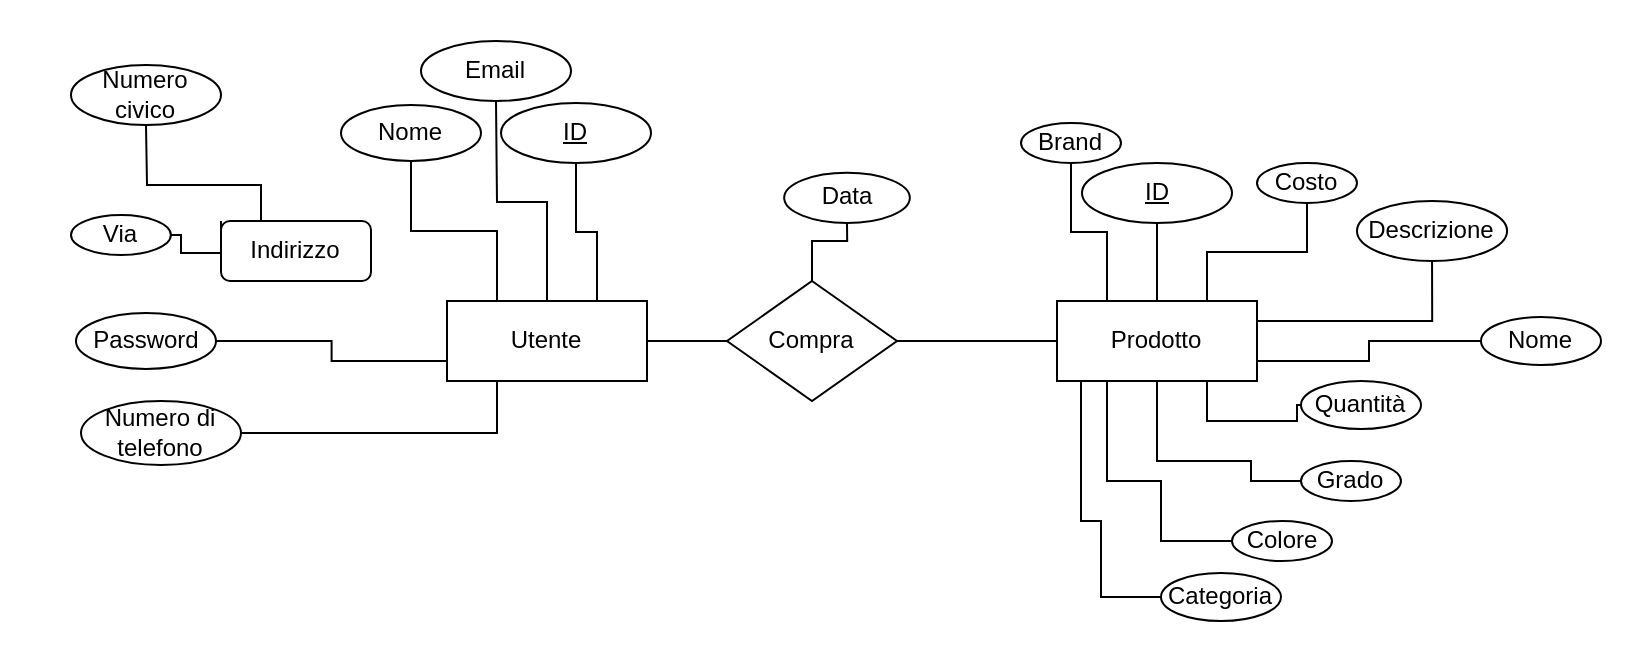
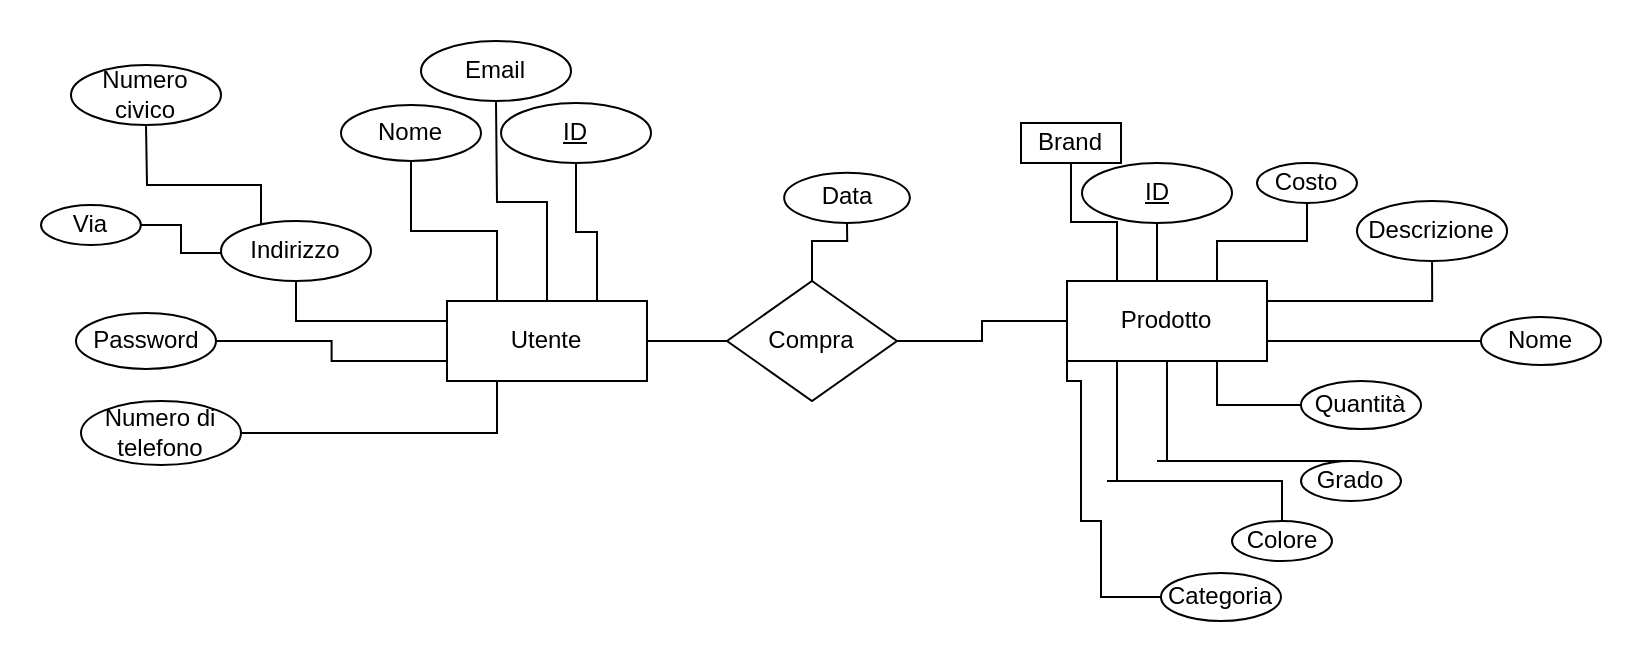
  <mxCell id="0" />
  <mxCell id="1" parent="0" />
  <mxCell id="2" value="" style="edgeStyle=orthogonalEdgeStyle;rounded=0;orthogonalLoop=1;jettySize=auto;html=1;endArrow=none;endFill=0;" edge="1" parent="1" source="12" target="22"><mxGeometry relative="1" as="geometry" /></mxCell>
  <mxCell id="3" style="edgeStyle=orthogonalEdgeStyle;rounded=0;orthogonalLoop=1;jettySize=auto;html=1;exitX=0.5;exitY=0;exitDx=0;exitDy=0;entryX=0.5;entryY=1;entryDx=0;entryDy=0;endArrow=none;endFill=0;" edge="1" parent="1" source="12" target="31"><mxGeometry relative="1" as="geometry" /></mxCell>
  <mxCell id="4" style="edgeStyle=orthogonalEdgeStyle;rounded=0;orthogonalLoop=1;jettySize=auto;html=1;exitX=0.75;exitY=0;exitDx=0;exitDy=0;endArrow=none;endFill=0;" edge="1" parent="1" source="12" target="32"><mxGeometry relative="1" as="geometry"><mxPoint x="640" y="110" as="targetPoint" /></mxGeometry></mxCell>
  <mxCell id="5" style="edgeStyle=orthogonalEdgeStyle;rounded=0;orthogonalLoop=1;jettySize=auto;html=1;exitX=1;exitY=0.25;exitDx=0;exitDy=0;endArrow=none;endFill=0;" edge="1" parent="1" source="12" target="33"><mxGeometry relative="1" as="geometry"><mxPoint x="680" y="150" as="targetPoint" /></mxGeometry></mxCell>
  <mxCell id="6" style="edgeStyle=orthogonalEdgeStyle;rounded=0;orthogonalLoop=1;jettySize=auto;html=1;exitX=1;exitY=0.75;exitDx=0;exitDy=0;endArrow=none;endFill=0;" edge="1" parent="1" source="12" target="35"><mxGeometry relative="1" as="geometry"><mxPoint x="750" y="180.048" as="targetPoint" /></mxGeometry></mxCell>
  <mxCell id="7" style="edgeStyle=orthogonalEdgeStyle;rounded=0;orthogonalLoop=1;jettySize=auto;html=1;exitX=0.75;exitY=1;exitDx=0;exitDy=0;endArrow=none;endFill=0;entryX=0;entryY=0.5;entryDx=0;entryDy=0;" edge="1" parent="1" source="12" target="36"><mxGeometry relative="1" as="geometry"><mxPoint x="700" y="230" as="targetPoint" /></mxGeometry></mxCell>
  <mxCell id="8" style="edgeStyle=orthogonalEdgeStyle;rounded=0;orthogonalLoop=1;jettySize=auto;html=1;exitX=0.5;exitY=1;exitDx=0;exitDy=0;endArrow=none;endFill=0;" edge="1" parent="1" source="12" target="37"><mxGeometry relative="1" as="geometry"><mxPoint x="640" y="250" as="targetPoint" /><Array as="points"><mxPoint x="578" y="230" /><mxPoint x="625" y="230" /></Array></mxGeometry></mxCell>
  <mxCell id="9" style="edgeStyle=orthogonalEdgeStyle;rounded=0;orthogonalLoop=1;jettySize=auto;html=1;exitX=0.25;exitY=1;exitDx=0;exitDy=0;endArrow=none;endFill=0;" edge="1" parent="1" source="12" target="38"><mxGeometry relative="1" as="geometry"><mxPoint x="580" y="280" as="targetPoint" /><Array as="points"><mxPoint x="553" y="240" /><mxPoint x="580" y="240" /></Array></mxGeometry></mxCell>
  <mxCell id="10" style="edgeStyle=orthogonalEdgeStyle;rounded=0;orthogonalLoop=1;jettySize=auto;html=1;exitX=0.25;exitY=0;exitDx=0;exitDy=0;endArrow=none;endFill=0;" edge="1" parent="1" source="12" target="40"><mxGeometry relative="1" as="geometry"><mxPoint x="530" y="80" as="targetPoint" /></mxGeometry></mxCell>
  <mxCell id="11" style="edgeStyle=orthogonalEdgeStyle;rounded=0;orthogonalLoop=1;jettySize=auto;html=1;exitX=0;exitY=1;exitDx=0;exitDy=0;endArrow=none;endFill=0;" edge="1" parent="1" source="12" target="41"><mxGeometry relative="1" as="geometry"><mxPoint x="550" y="290" as="targetPoint" /><Array as="points"><mxPoint x="540" y="190" /><mxPoint x="540" y="260" /><mxPoint x="550" y="260" /><mxPoint x="550" y="298" /></Array></mxGeometry></mxCell>
- <mxCell id="12" value="Prodotto" style="whiteSpace=wrap;html=1;align=center;" vertex="1" parent="1"><mxGeometry x="528" y="150" width="100" height="40" as="geometry" /></mxCell>
+ <mxCell id="12" value="Prodotto" style="whiteSpace=wrap;html=1;align=center;" vertex="1" parent="1"><mxGeometry x="533" y="140" width="100" height="40" as="geometry" /></mxCell>
  <mxCell id="13" style="edgeStyle=orthogonalEdgeStyle;rounded=0;orthogonalLoop=1;jettySize=auto;html=1;exitX=1;exitY=0.5;exitDx=0;exitDy=0;endArrow=none;endFill=0;" edge="1" parent="1" source="20" target="22"><mxGeometry relative="1" as="geometry"><mxPoint x="393" y="170" as="targetPoint" /></mxGeometry></mxCell>
  <mxCell id="14" style="edgeStyle=orthogonalEdgeStyle;rounded=0;orthogonalLoop=1;jettySize=auto;html=1;exitX=0.25;exitY=0;exitDx=0;exitDy=0;endArrow=none;endFill=0;" edge="1" parent="1" source="20" target="23"><mxGeometry relative="1" as="geometry"><mxPoint x="230" y="80" as="targetPoint" /></mxGeometry></mxCell>
  <mxCell id="15" style="edgeStyle=orthogonalEdgeStyle;rounded=0;orthogonalLoop=1;jettySize=auto;html=1;exitX=0.5;exitY=0;exitDx=0;exitDy=0;endArrow=none;endFill=0;" edge="1" parent="1" source="20"><mxGeometry relative="1" as="geometry"><mxPoint x="247.5" y="50" as="targetPoint" /></mxGeometry></mxCell>
  <mxCell id="16" style="edgeStyle=orthogonalEdgeStyle;rounded=0;orthogonalLoop=1;jettySize=auto;html=1;exitX=0.75;exitY=0;exitDx=0;exitDy=0;endArrow=none;endFill=0;" edge="1" parent="1" source="20" target="24"><mxGeometry relative="1" as="geometry"><mxPoint x="310" y="100" as="targetPoint" /></mxGeometry></mxCell>
+ <mxCell id="17" style="edgeStyle=orthogonalEdgeStyle;rounded=0;orthogonalLoop=1;jettySize=auto;html=1;exitX=0;exitY=0.25;exitDx=0;exitDy=0;endArrow=none;endFill=0;entryX=0.5;entryY=1;entryDx=0;entryDy=0;" edge="1" parent="1" source="20" target="30"><mxGeometry relative="1" as="geometry"><mxPoint x="155" y="140" as="targetPoint" /></mxGeometry></mxCell>
  <mxCell id="18" style="edgeStyle=orthogonalEdgeStyle;rounded=0;orthogonalLoop=1;jettySize=auto;html=1;exitX=0;exitY=0.75;exitDx=0;exitDy=0;endArrow=none;endFill=0;" edge="1" parent="1" source="20" target="39"><mxGeometry relative="1" as="geometry"><mxPoint x="90" y="190" as="targetPoint" /></mxGeometry></mxCell>
  <mxCell id="19" style="edgeStyle=orthogonalEdgeStyle;rounded=0;orthogonalLoop=1;jettySize=auto;html=1;exitX=0.25;exitY=1;exitDx=0;exitDy=0;endArrow=none;endFill=0;entryX=1;entryY=0.5;entryDx=0;entryDy=0;" edge="1" parent="1" source="20" target="42"><mxGeometry relative="1" as="geometry"><mxPoint x="120" y="230" as="targetPoint" /></mxGeometry></mxCell>
  <mxCell id="20" value="Utente" style="whiteSpace=wrap;html=1;align=center;" vertex="1" parent="1"><mxGeometry x="223" y="150" width="100" height="40" as="geometry" /></mxCell>
  <mxCell id="21" style="edgeStyle=orthogonalEdgeStyle;rounded=0;orthogonalLoop=1;jettySize=auto;html=1;exitX=0.5;exitY=0;exitDx=0;exitDy=0;endArrow=none;endFill=0;" edge="1" parent="1" source="22" target="34"><mxGeometry relative="1" as="geometry"><mxPoint x="422.857" y="110" as="targetPoint" /></mxGeometry></mxCell>
  <mxCell id="22" value="Compra" style="shape=rhombus;perimeter=rhombusPerimeter;whiteSpace=wrap;html=1;align=center;" vertex="1" parent="1"><mxGeometry x="363" y="140" width="85" height="60" as="geometry" /></mxCell>
  <mxCell id="23" value="Nome" style="ellipse;whiteSpace=wrap;html=1;align=center;" vertex="1" parent="1"><mxGeometry x="170" y="52" width="70" height="28" as="geometry" /></mxCell>
  <mxCell id="24" value="ID" style="ellipse;whiteSpace=wrap;html=1;align=center;fontStyle=4;" vertex="1" parent="1"><mxGeometry x="250" y="51" width="75" height="30" as="geometry" /></mxCell>
  <mxCell id="25" style="edgeStyle=orthogonalEdgeStyle;rounded=0;orthogonalLoop=1;jettySize=auto;html=1;endArrow=none;endFill=0;entryX=1;entryY=0.5;entryDx=0;entryDy=0;exitX=0;exitY=0.5;exitDx=0;exitDy=0;" edge="1" parent="1" source="30" target="29"><mxGeometry relative="1" as="geometry"><mxPoint x="80" y="112" as="targetPoint" /><mxPoint x="120" y="126.029" as="sourcePoint" /><Array as="points"><mxPoint x="120" y="126" /><mxPoint x="90" y="126" /><mxPoint x="90" y="112" /></Array></mxGeometry></mxCell>
  <mxCell id="26" style="edgeStyle=orthogonalEdgeStyle;rounded=0;orthogonalLoop=1;jettySize=auto;html=1;exitX=0;exitY=0;exitDx=0;exitDy=0;endArrow=none;endFill=0;" edge="1" parent="1" source="30" target="27"><mxGeometry relative="1" as="geometry"><mxPoint x="80" y="52" as="targetPoint" /><mxPoint x="130.048" y="116.183" as="sourcePoint" /><Array as="points"><mxPoint x="130" y="114" /><mxPoint x="130" y="92" /><mxPoint x="73" y="92" /></Array></mxGeometry></mxCell>
  <mxCell id="27" value="Numero civico" style="ellipse;whiteSpace=wrap;html=1;align=center;" vertex="1" parent="1"><mxGeometry x="35" y="32" width="75" height="30" as="geometry" /></mxCell>
  <mxCell id="28" value="Email" style="ellipse;whiteSpace=wrap;html=1;align=center;" vertex="1" parent="1"><mxGeometry x="210" y="20" width="75" height="30" as="geometry" /></mxCell>
- <mxCell id="29" value="Via" style="ellipse;whiteSpace=wrap;html=1;align=center;" vertex="1" parent="1"><mxGeometry x="35" y="107" width="49.93" height="19.97" as="geometry" /></mxCell>
- <mxCell id="30" value="Indirizzo" style="whiteSpace=wrap;html=1;align=center;rounded=1;" vertex="1" parent="1"><mxGeometry x="110" y="110" width="75" height="30" as="geometry" /></mxCell>
+ <mxCell id="29" value="Via" style="ellipse;whiteSpace=wrap;html=1;align=center;" vertex="1" parent="1"><mxGeometry x="20" y="102" width="49.93" height="19.97" as="geometry" /></mxCell>
+ <mxCell id="30" value="Indirizzo" style="ellipse;whiteSpace=wrap;html=1;align=center;" vertex="1" parent="1"><mxGeometry x="110" y="110" width="75" height="30" as="geometry" /></mxCell>
  <mxCell id="31" value="ID" style="ellipse;whiteSpace=wrap;html=1;align=center;fontStyle=4;" vertex="1" parent="1"><mxGeometry x="540.5" y="81" width="75" height="30" as="geometry" /></mxCell>
  <mxCell id="32" value="Costo" style="ellipse;whiteSpace=wrap;html=1;align=center;" vertex="1" parent="1"><mxGeometry x="628" y="81" width="50" height="20" as="geometry" /></mxCell>
  <mxCell id="33" value="Descrizione" style="ellipse;whiteSpace=wrap;html=1;align=center;" vertex="1" parent="1"><mxGeometry x="678" y="99.98" width="75.05" height="30.02" as="geometry" /></mxCell>
  <mxCell id="34" value="Data" style="ellipse;whiteSpace=wrap;html=1;align=center;" vertex="1" parent="1"><mxGeometry x="391.57" y="85.86" width="62.86" height="25.14" as="geometry" /></mxCell>
  <mxCell id="35" value="Nome" style="ellipse;whiteSpace=wrap;html=1;align=center;" vertex="1" parent="1"><mxGeometry x="740" y="158" width="60" height="24" as="geometry" /></mxCell>
  <mxCell id="36" value="Quantità" style="ellipse;whiteSpace=wrap;html=1;align=center;" vertex="1" parent="1"><mxGeometry x="650" y="190" width="60" height="24" as="geometry" /></mxCell>
  <mxCell id="37" value="Grado" style="ellipse;whiteSpace=wrap;html=1;align=center;" vertex="1" parent="1"><mxGeometry x="650" y="230" width="50" height="20" as="geometry" /></mxCell>
  <mxCell id="38" value="Colore" style="ellipse;whiteSpace=wrap;html=1;align=center;" vertex="1" parent="1"><mxGeometry x="615.5" y="260" width="50" height="20" as="geometry" /></mxCell>
  <mxCell id="39" value="Password" style="ellipse;whiteSpace=wrap;html=1;align=center;" vertex="1" parent="1"><mxGeometry x="37.5" y="156" width="70" height="28" as="geometry" /></mxCell>
- <mxCell id="40" value="Brand" style="ellipse;whiteSpace=wrap;html=1;align=center;" vertex="1" parent="1"><mxGeometry x="510" y="61" width="50" height="20" as="geometry" /></mxCell>
+ <mxCell id="40" value="Brand" style="whiteSpace=wrap;html=1;align=center;rounded=0;" vertex="1" parent="1"><mxGeometry x="510" y="61" width="50" height="20" as="geometry" /></mxCell>
  <mxCell id="41" value="Categoria" style="ellipse;whiteSpace=wrap;html=1;align=center;" vertex="1" parent="1"><mxGeometry x="580" y="286" width="60" height="24" as="geometry" /></mxCell>
  <mxCell id="42" value="Numero di telefono" style="ellipse;whiteSpace=wrap;html=1;align=center;" vertex="1" parent="1"><mxGeometry x="40" y="200" width="80" height="32" as="geometry" /></mxCell>
